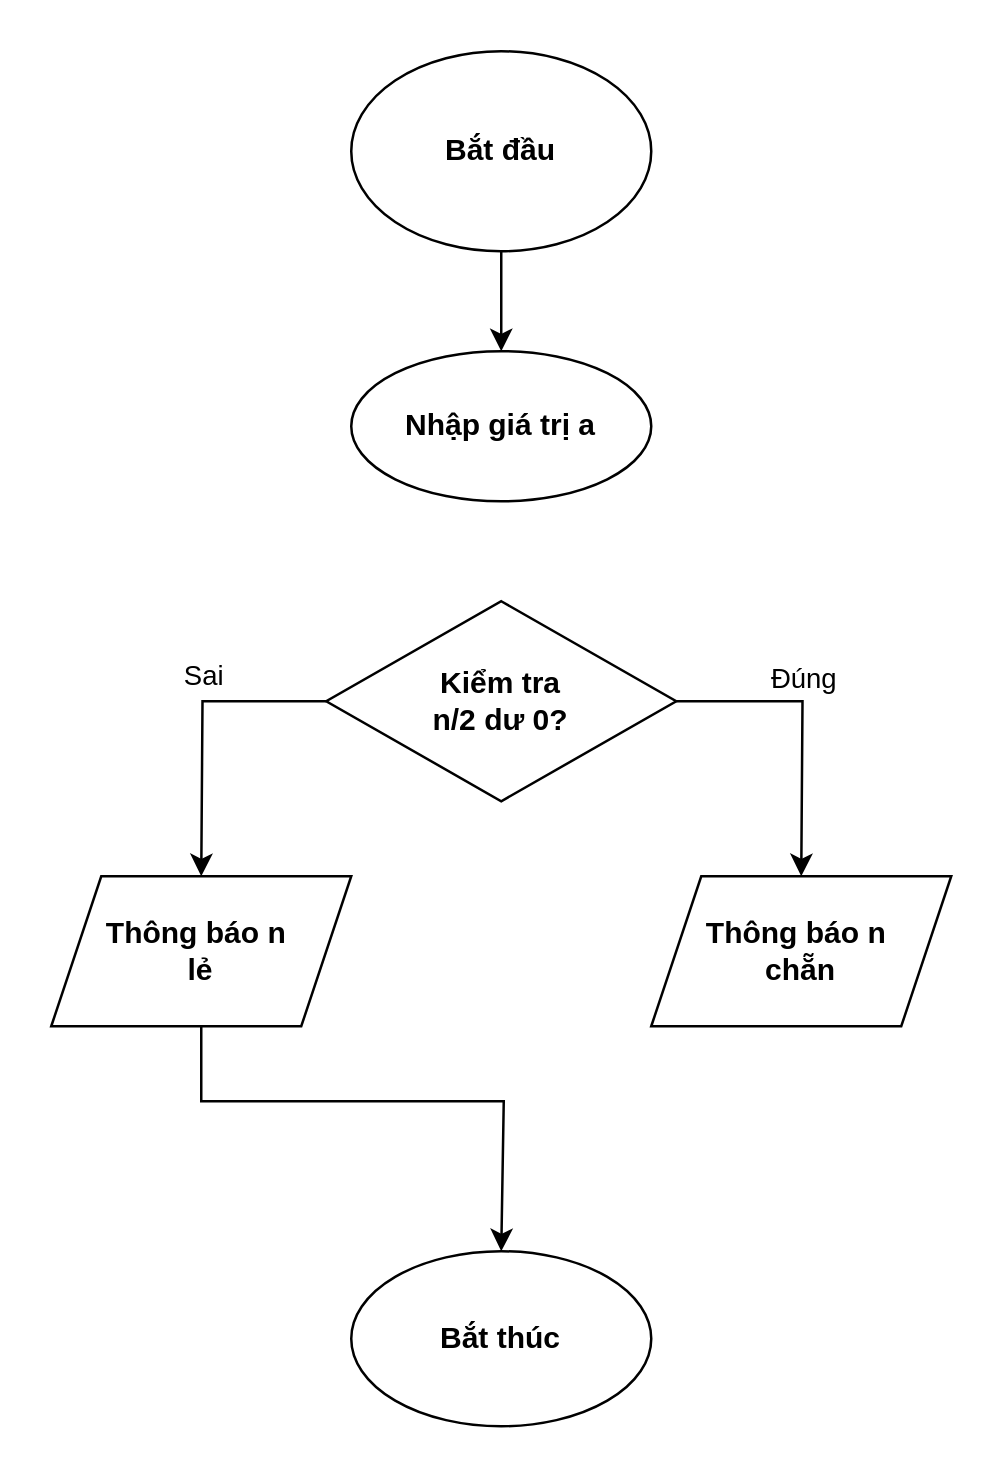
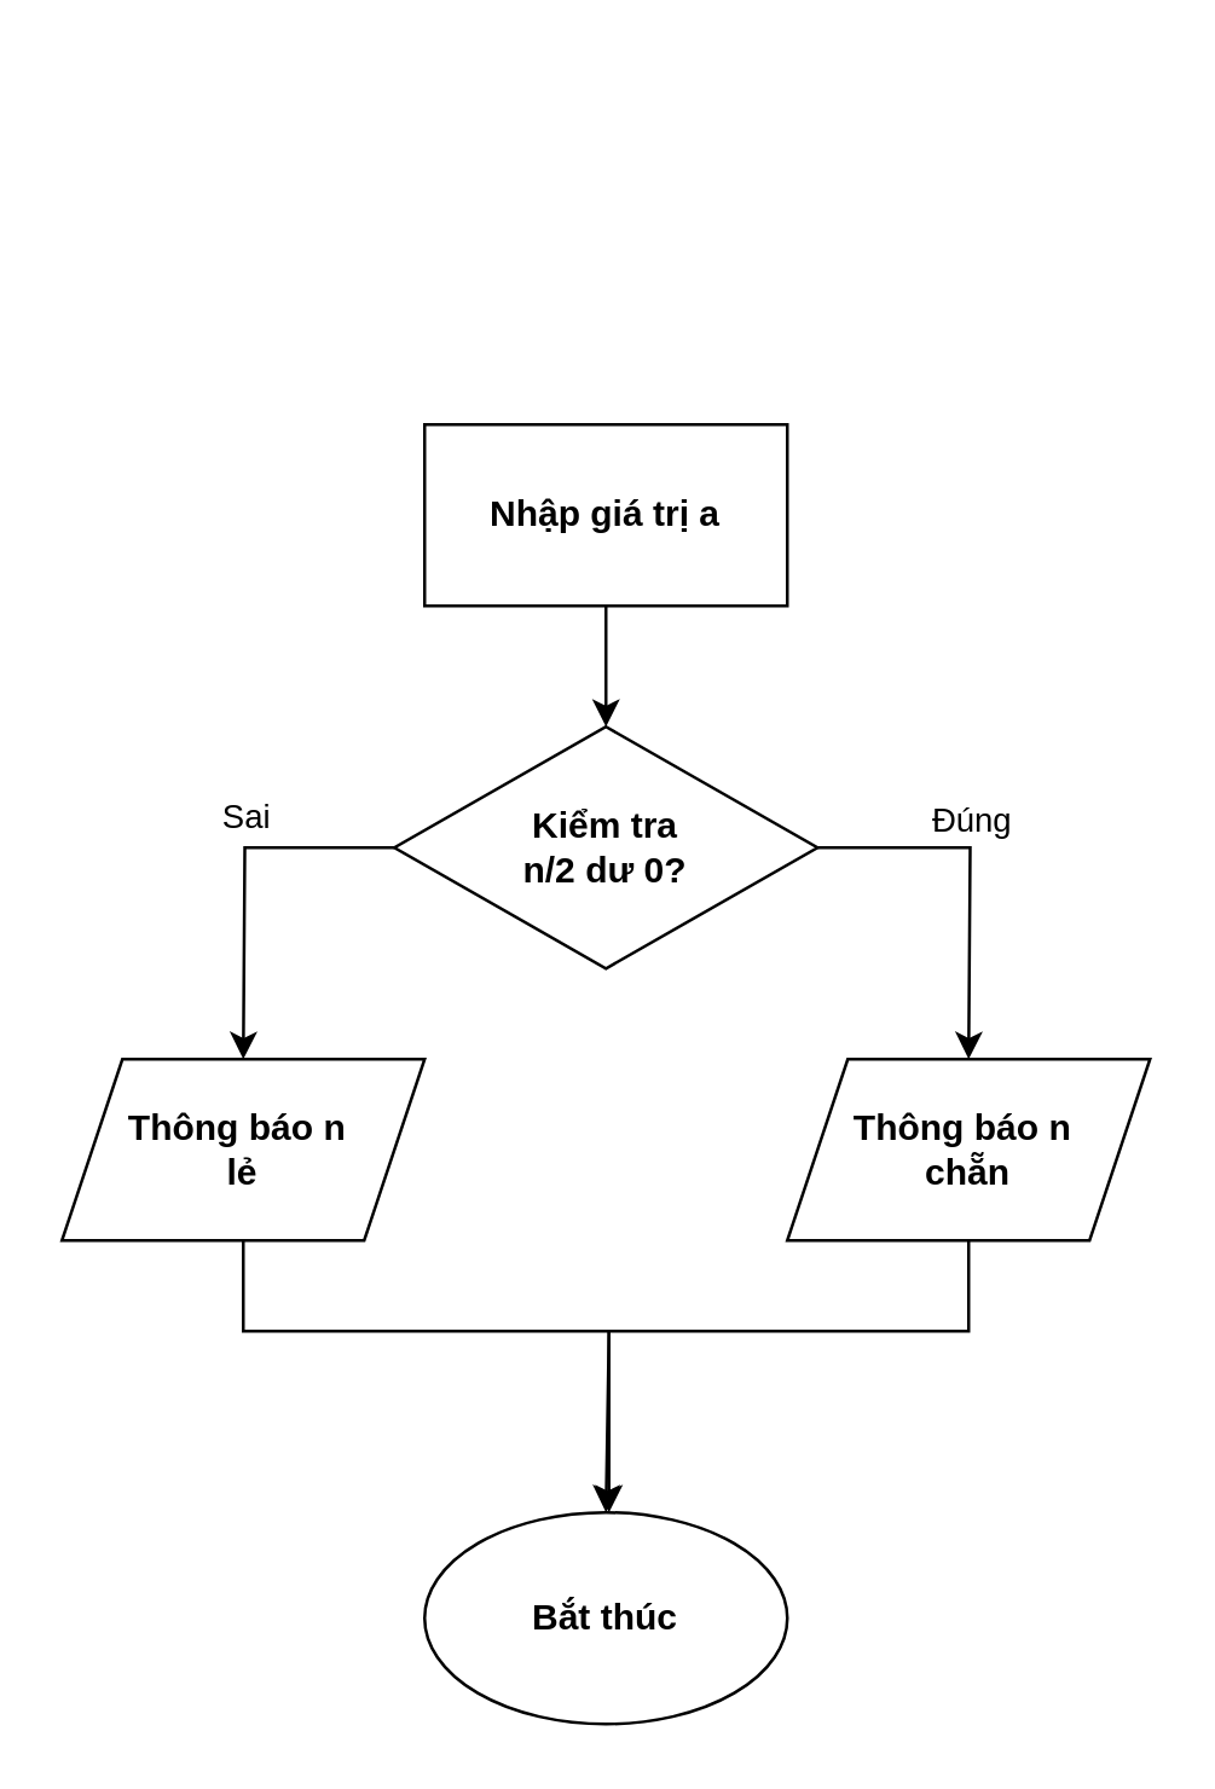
  <mxCell id="0" />
  <mxCell id="1" parent="0" />
- <mxCell id="2" style="edgeStyle=orthogonalEdgeStyle;rounded=0;orthogonalLoop=1;jettySize=auto;html=1;entryX=0.5;entryY=0;entryDx=0;entryDy=0;" edge="1" parent="1" source="3" target="5"><mxGeometry relative="1" as="geometry" /></mxCell>
- <mxCell id="3" value="Bắt đầu" style="ellipse;whiteSpace=wrap;html=1;fontStyle=1" vertex="1" parent="1"><mxGeometry x="140" y="20" width="120" height="80" as="geometry" /></mxCell>
- <mxCell id="5" value="Nhập giá trị a" style="ellipse;whiteSpace=wrap;html=1;fontStyle=1;" vertex="1" parent="1"><mxGeometry x="140" y="140" width="120" height="60" as="geometry" /></mxCell>
+ <mxCell id="4" value="" style="edgeStyle=orthogonalEdgeStyle;rounded=0;orthogonalLoop=1;jettySize=auto;html=1;" edge="1" parent="1" source="5" target="10"><mxGeometry relative="1" as="geometry" /></mxCell>
+ <mxCell id="5" value="Nhập giá trị a" style="whiteSpace=wrap;html=1;fontStyle=1" vertex="1" parent="1"><mxGeometry x="140" y="140" width="120" height="60" as="geometry" /></mxCell>
  <mxCell id="6" style="edgeStyle=orthogonalEdgeStyle;rounded=0;orthogonalLoop=1;jettySize=auto;html=1;" edge="1" parent="1" source="10"><mxGeometry relative="1" as="geometry"><mxPoint x="80" y="350" as="targetPoint" /></mxGeometry></mxCell>
  <mxCell id="7" value="Sai" style="edgeLabel;html=1;align=center;verticalAlign=middle;resizable=0;points=[];" vertex="1" connectable="0" parent="6"><mxGeometry x="-0.158" relative="1" as="geometry"><mxPoint y="-11" as="offset" /></mxGeometry></mxCell>
  <mxCell id="8" style="edgeStyle=orthogonalEdgeStyle;rounded=0;orthogonalLoop=1;jettySize=auto;html=1;" edge="1" parent="1" source="10"><mxGeometry relative="1" as="geometry"><mxPoint x="320" y="350" as="targetPoint" /></mxGeometry></mxCell>
  <mxCell id="9" value="Đúng" style="edgeLabel;html=1;align=center;verticalAlign=middle;resizable=0;points=[];" vertex="1" connectable="0" parent="8"><mxGeometry x="-0.149" relative="1" as="geometry"><mxPoint y="-10" as="offset" /></mxGeometry></mxCell>
  <mxCell id="10" value="Kiểm tra&lt;div&gt;n/2 dư 0?&lt;/div&gt;" style="rhombus;whiteSpace=wrap;html=1;fontStyle=1" vertex="1" parent="1"><mxGeometry x="130" y="240" width="140" height="80" as="geometry" /></mxCell>
  <mxCell id="11" style="edgeStyle=orthogonalEdgeStyle;rounded=0;orthogonalLoop=1;jettySize=auto;html=1;" edge="1" parent="1" source="12"><mxGeometry relative="1" as="geometry"><mxPoint x="200" y="500" as="targetPoint" /><Array as="points"><mxPoint x="80" y="440" /><mxPoint x="201" y="440" /></Array></mxGeometry></mxCell>
  <mxCell id="12" value="&lt;b&gt;Thông báo n&amp;nbsp;&lt;/b&gt;&lt;div&gt;&lt;b&gt;lẻ&lt;/b&gt;&lt;/div&gt;" style="shape=parallelogram;perimeter=parallelogramPerimeter;whiteSpace=wrap;html=1;fixedSize=1;" vertex="1" parent="1"><mxGeometry x="20" y="350" width="120" height="60" as="geometry" /></mxCell>
+ <mxCell id="13" style="edgeStyle=orthogonalEdgeStyle;rounded=0;orthogonalLoop=1;jettySize=auto;html=1;" edge="1" parent="1" source="14" target="15"><mxGeometry relative="1" as="geometry"><mxPoint x="200" y="500" as="targetPoint" /><Array as="points"><mxPoint x="320" y="440" /><mxPoint x="201" y="440" /></Array></mxGeometry></mxCell>
  <mxCell id="14" value="Thông báo n&amp;nbsp;&lt;div&gt;chẵn&lt;/div&gt;" style="shape=parallelogram;perimeter=parallelogramPerimeter;whiteSpace=wrap;html=1;fixedSize=1;fontStyle=1" vertex="1" parent="1"><mxGeometry x="260" y="350" width="120" height="60" as="geometry" /></mxCell>
  <mxCell id="15" value="Bắt thúc" style="ellipse;whiteSpace=wrap;html=1;fontStyle=1" vertex="1" parent="1"><mxGeometry x="140" y="500" width="120" height="70" as="geometry" /></mxCell>
